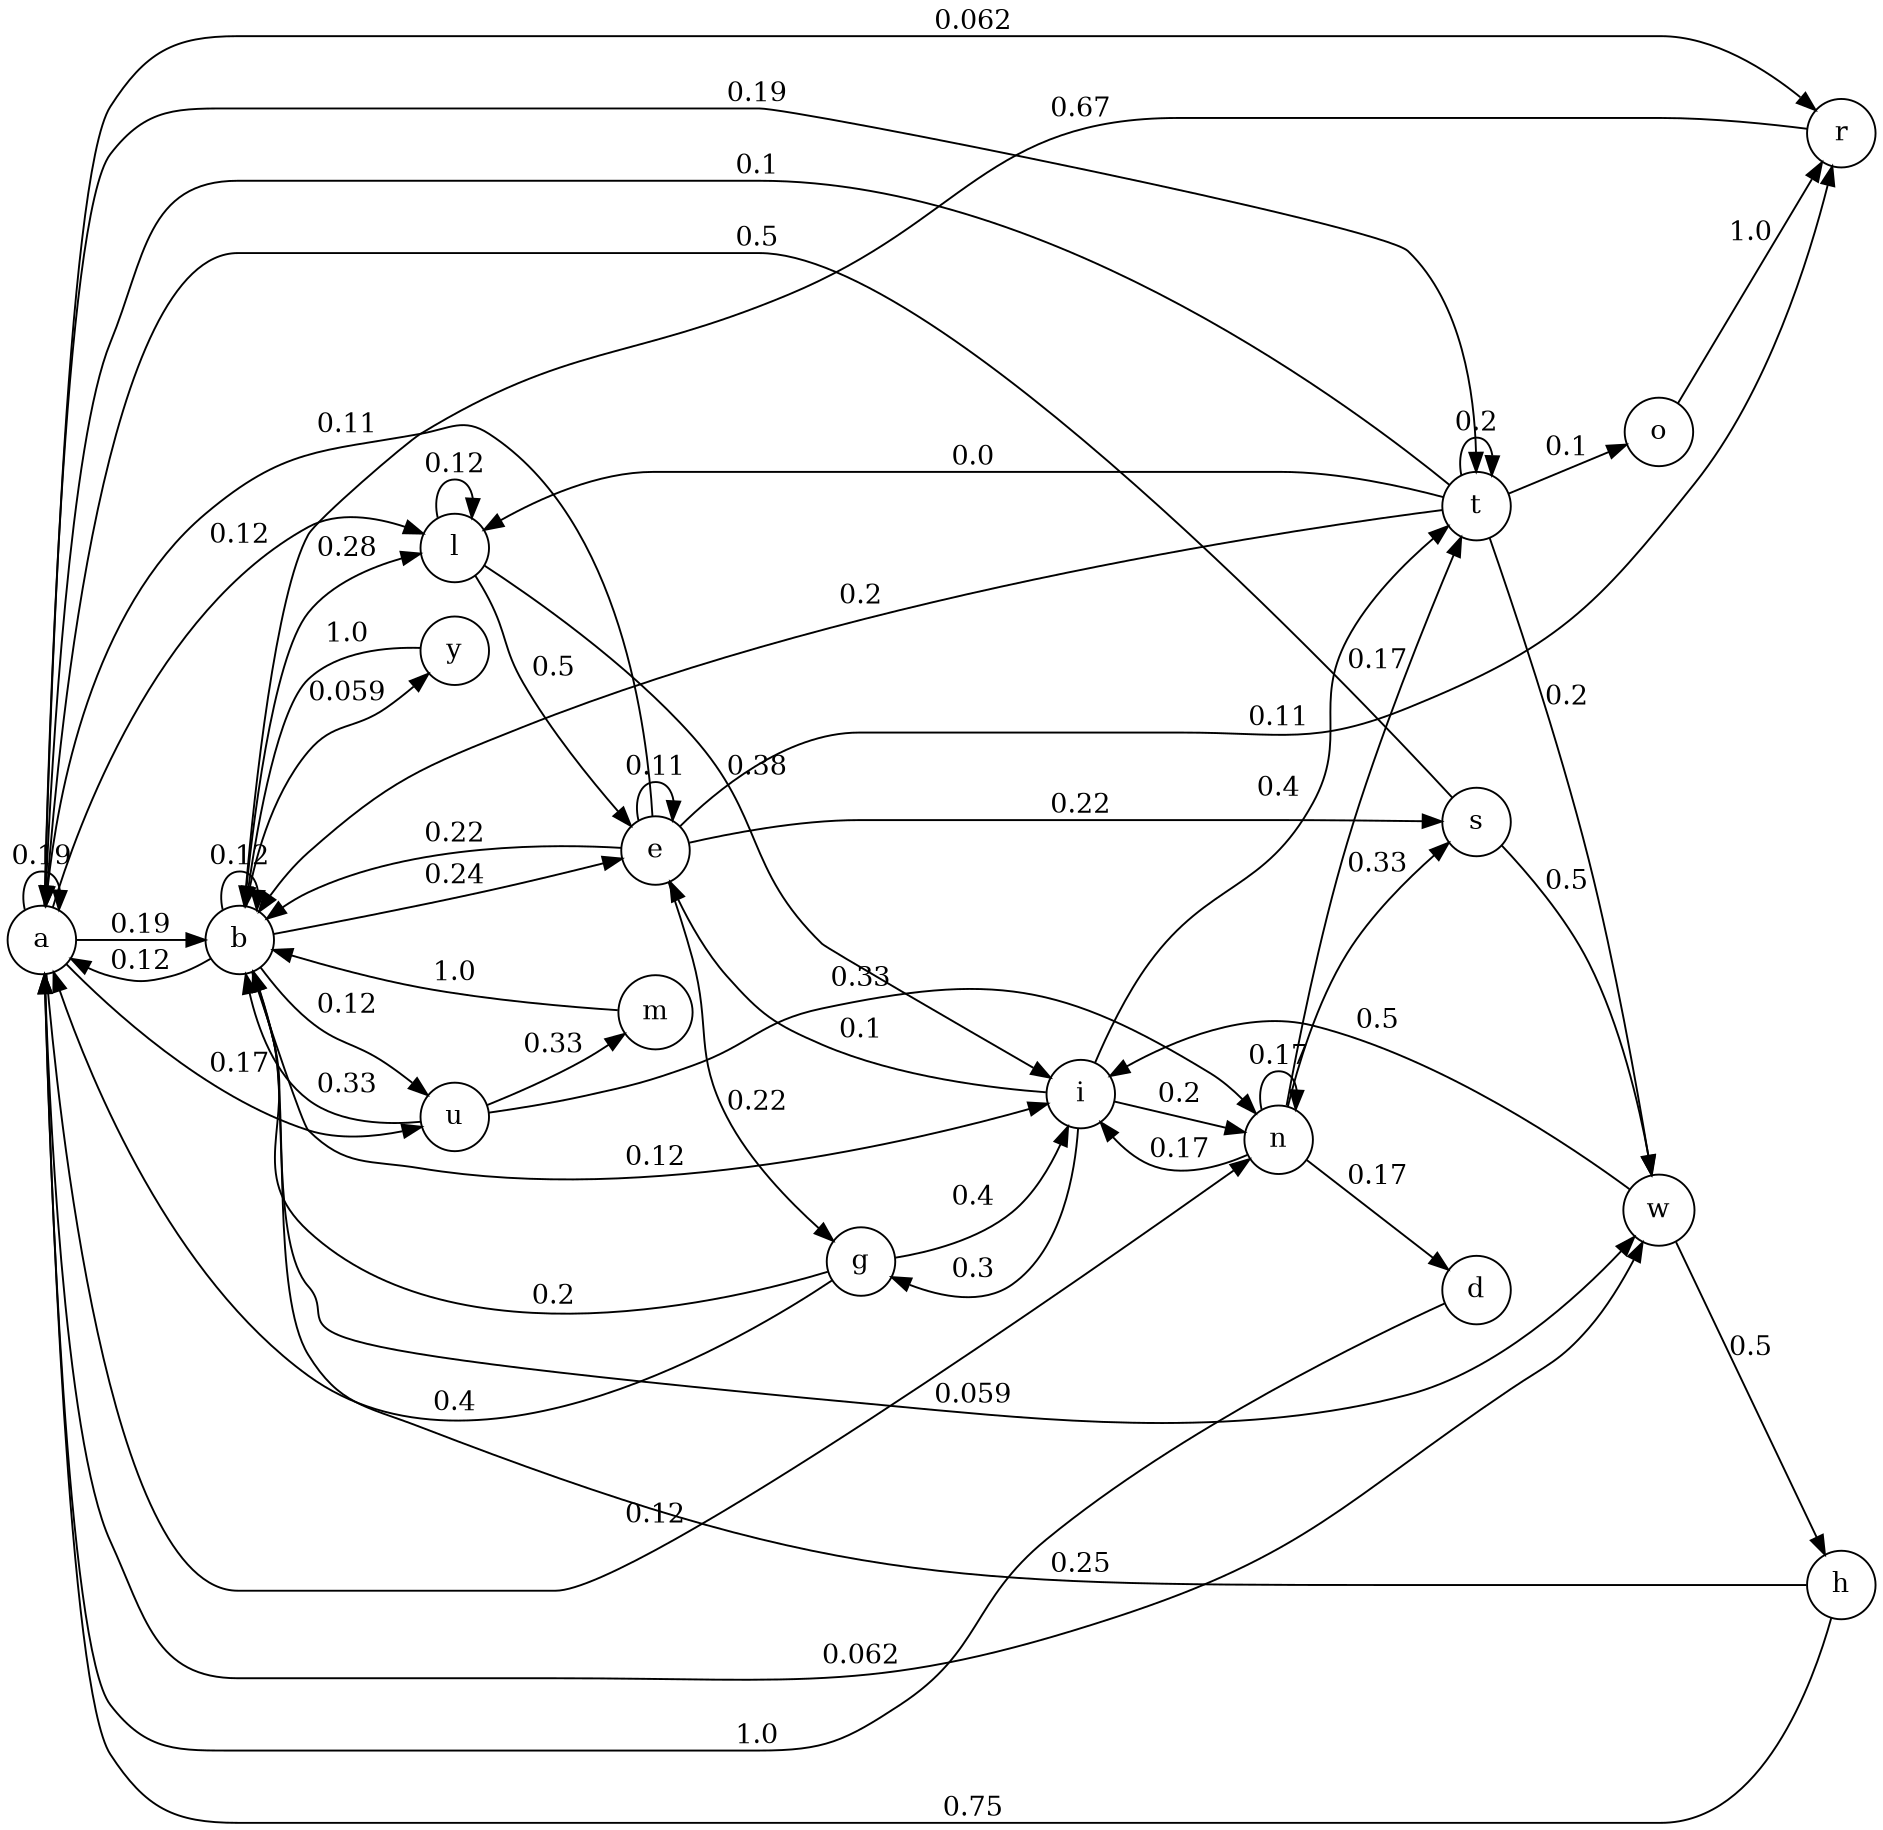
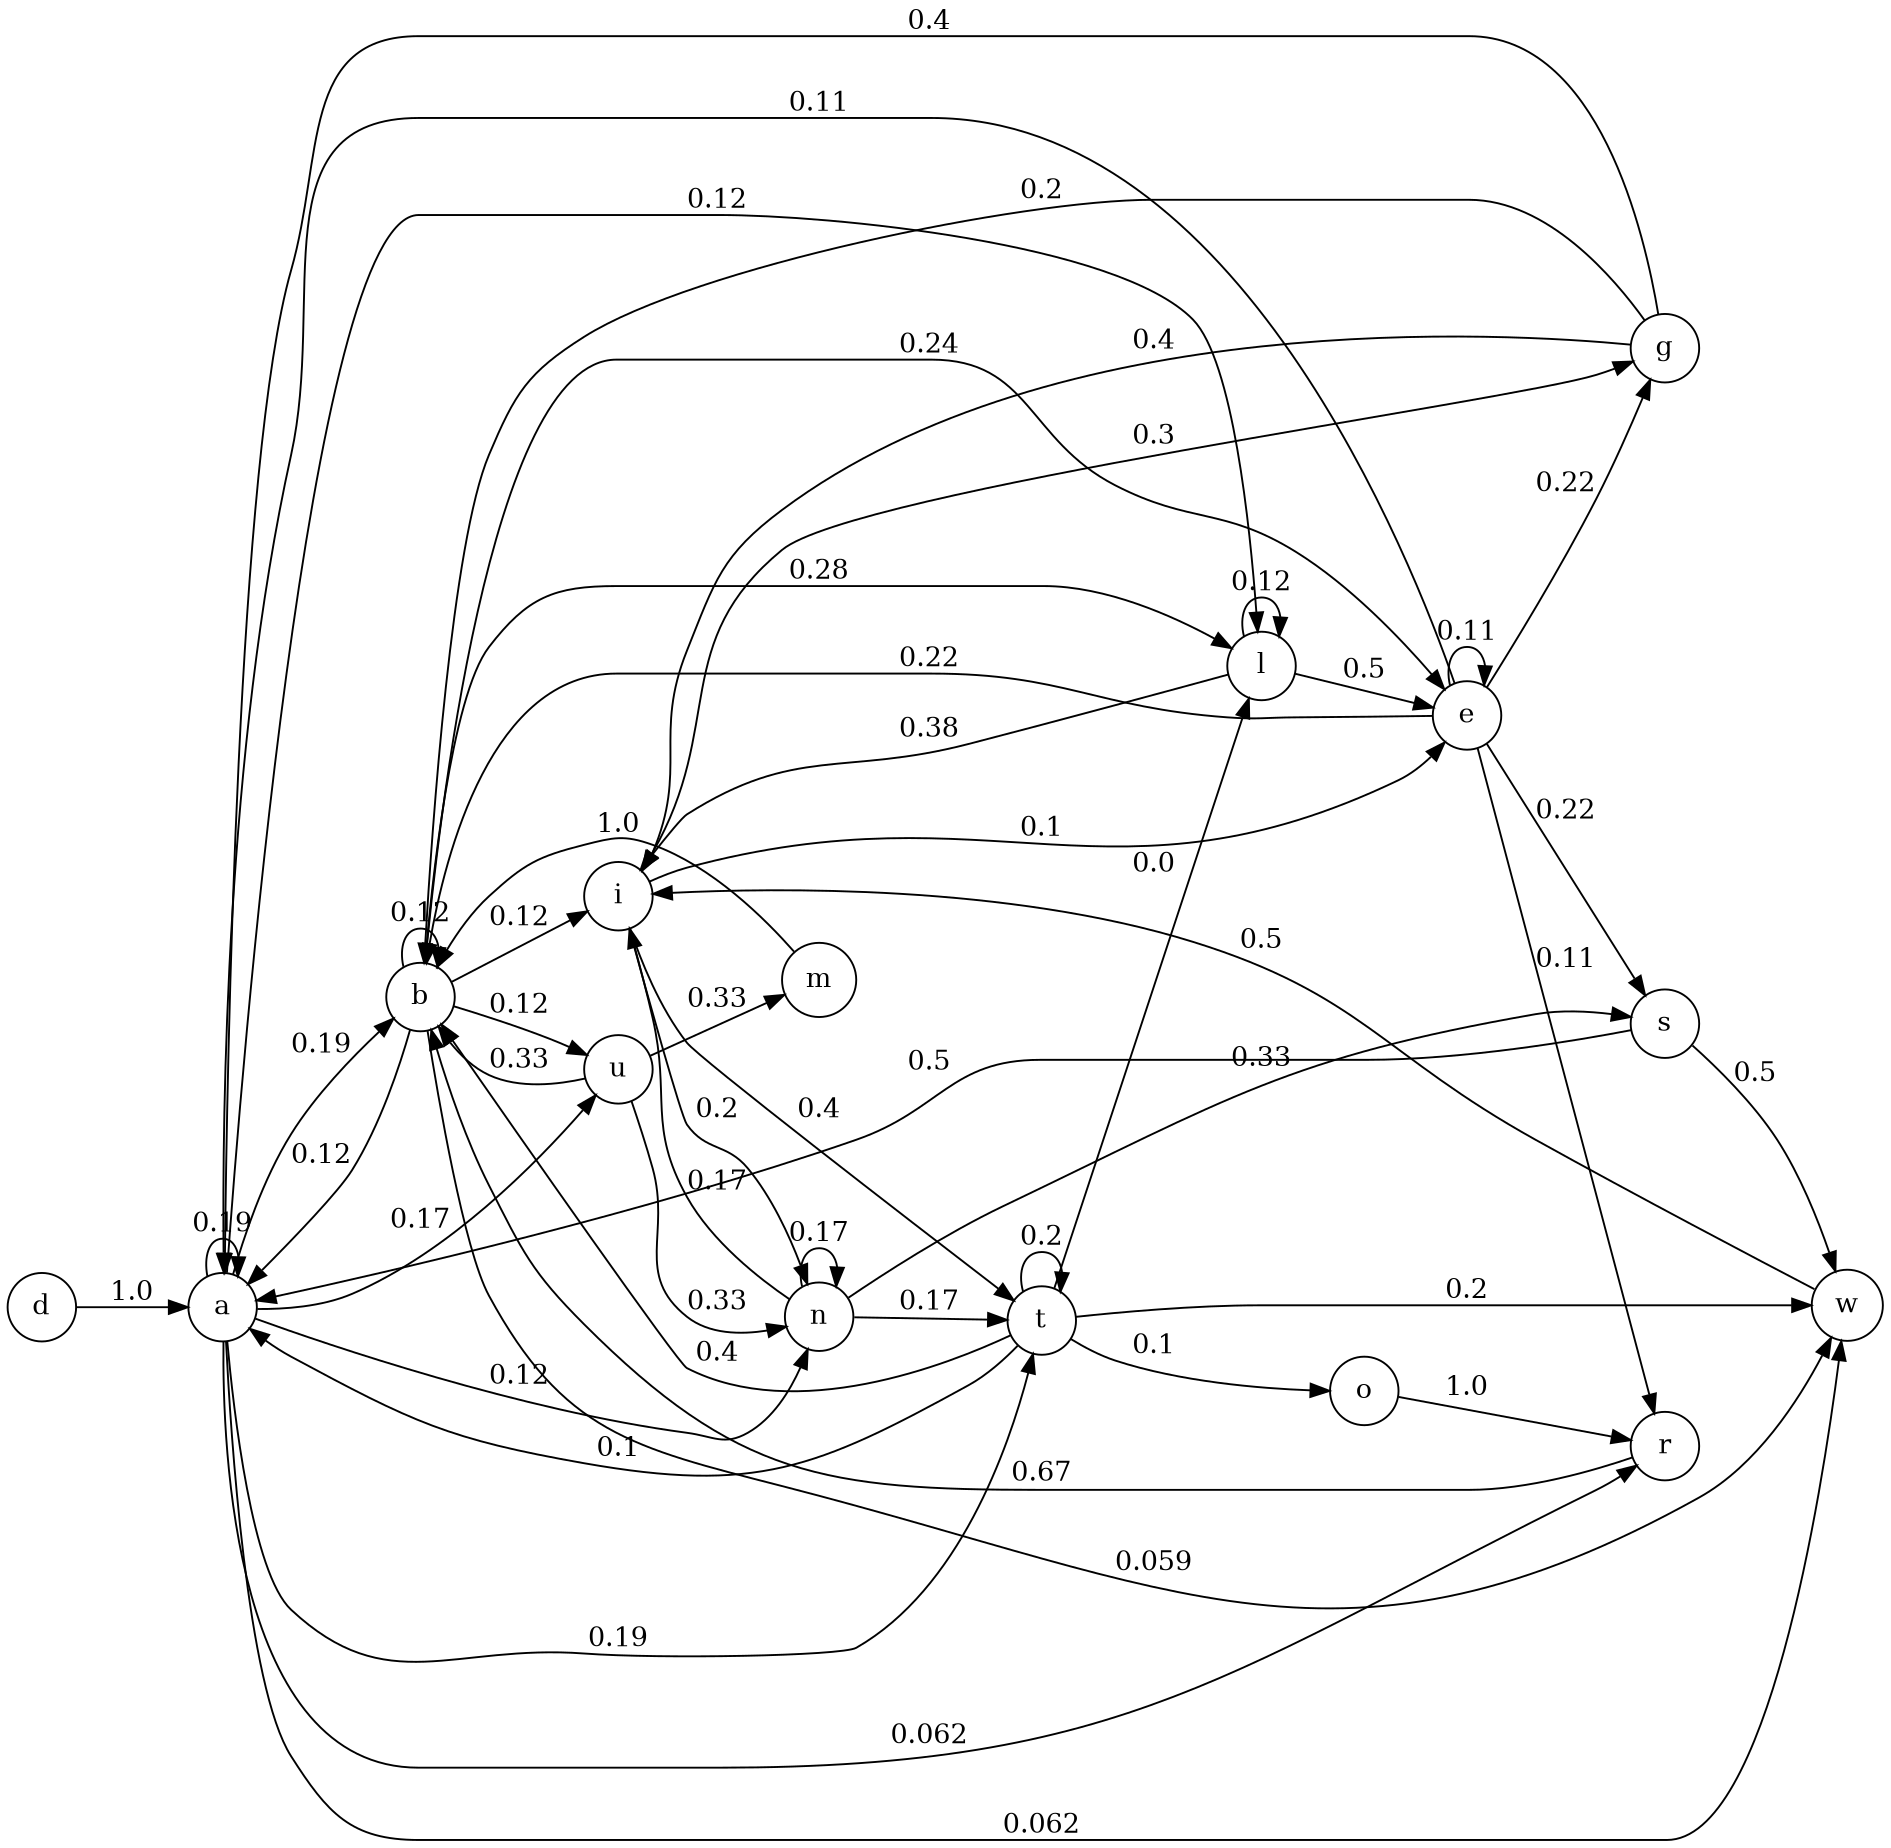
  digraph {
    rankdir=LR
    node [shape=circle]
    a
    b
    l
    n
    r
    t
    u
    w
    e
    i
-   y
    d
    s
    o
    m
-   h
    g
    a -> a [label=0.19]
    a -> b [label=0.19]
    a -> l [label=0.12]
    a -> n [label=0.12]
    a -> r [label=0.062]
    a -> t [label=0.19]
    a -> u [label=0.17]
    a -> w [label=0.062]
    b -> a [label=0.12]
    b -> b [label=0.12]
    b -> l [label=0.28]
    b -> u [label=0.12]
    b -> w [label=0.059]
    b -> e [label=0.24]
    b -> i [label=0.12]
-   b -> y [label=0.059]
    l -> l [label=0.12]
    l -> e [label=0.5]
    l -> i [label=0.38]
    n -> n [label=0.17]
    n -> t [label=0.17]
    n -> i [label=0.17]
-   n -> d [label=0.17]
    n -> s [label=0.33]
    r -> b [label=0.67]
    t -> a [label=0.1]
-   t -> b [label=0.2]
+   t -> b [label=0.4]
    t -> l [label=0.0]
    t -> t [label=0.2]
    t -> w [label=0.2]
    t -> o [label=0.1]
    u -> b [label=0.33]
    u -> n [label=0.33]
    u -> m [label=0.33]
    w -> i [label=0.5]
-   w -> h [label=0.5]
    e -> a [label=0.11]
    e -> b [label=0.22]
    e -> r [label=0.11]
    e -> e [label=0.11]
    e -> s [label=0.22]
    e -> g [label=0.22]
    i -> n [label=0.2]
    i -> t [label=0.4]
    i -> e [label=0.1]
    i -> g [label=0.3]
-   y -> b [label=1.0]
    d -> a [label=1.0]
    s -> a [label=0.5]
    s -> w [label=0.5]
    o -> r [label=1.0]
    m -> b [label=1.0]
-   h -> a [label=0.75]
-   h -> b [label=0.25]
    g -> a [label=0.4]
    g -> b [label=0.2]
    g -> i [label=0.4]
  }
